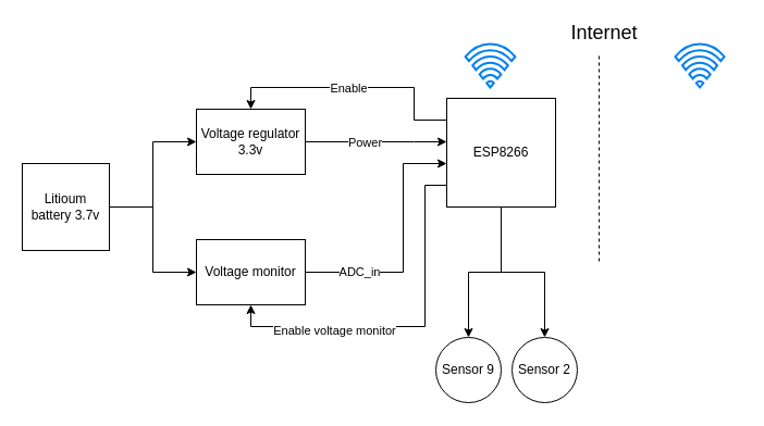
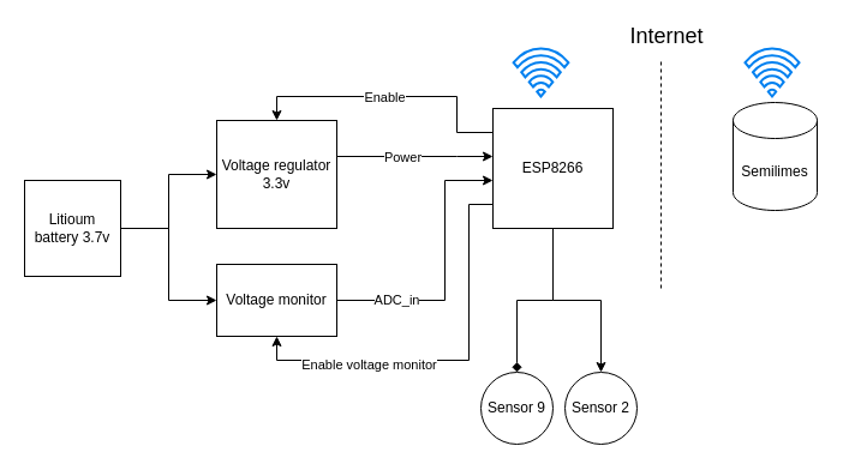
  <mxCell id="0" />
  <mxCell id="1" parent="0" />
- <mxCell id="2" style="edgeStyle=orthogonalEdgeStyle;rounded=0;orthogonalLoop=1;jettySize=auto;html=1;" edge="1" parent="1" source="8" target="15"><mxGeometry relative="1" as="geometry" /></mxCell>
+ <mxCell id="2" style="edgeStyle=orthogonalEdgeStyle;rounded=0;orthogonalLoop=1;jettySize=auto;html=1;endArrow=diamond;" edge="1" parent="1" source="8" target="15"><mxGeometry relative="1" as="geometry" /></mxCell>
  <mxCell id="3" style="edgeStyle=orthogonalEdgeStyle;rounded=0;orthogonalLoop=1;jettySize=auto;html=1;entryX=0.5;entryY=0;entryDx=0;entryDy=0;" edge="1" parent="1" source="8" target="16"><mxGeometry relative="1" as="geometry" /></mxCell>
  <mxCell id="4" style="edgeStyle=orthogonalEdgeStyle;rounded=0;orthogonalLoop=1;jettySize=auto;html=1;entryX=0.5;entryY=0;entryDx=0;entryDy=0;" edge="1" parent="1" source="8" target="14"><mxGeometry relative="1" as="geometry"><Array as="points"><mxPoint x="380" y="110" /><mxPoint x="380" y="80" /><mxPoint x="230" y="80" /></Array></mxGeometry></mxCell>
  <mxCell id="5" value="Enable" style="edgeLabel;html=1;align=center;verticalAlign=middle;resizable=0;points=[];" vertex="1" connectable="0" parent="4"><mxGeometry x="-0.146" y="-2" relative="1" as="geometry"><mxPoint x="-22.07" y="2" as="offset" /></mxGeometry></mxCell>
  <mxCell id="6" style="edgeStyle=orthogonalEdgeStyle;rounded=0;orthogonalLoop=1;jettySize=auto;html=1;entryX=0.5;entryY=1;entryDx=0;entryDy=0;" edge="1" parent="1" source="8" target="24"><mxGeometry relative="1" as="geometry"><Array as="points"><mxPoint x="390" y="170" /><mxPoint x="390" y="300" /><mxPoint x="230" y="300" /></Array></mxGeometry></mxCell>
  <mxCell id="7" value="Enable voltage monitor" style="edgeLabel;html=1;align=center;verticalAlign=middle;resizable=0;points=[];" vertex="1" connectable="0" parent="6"><mxGeometry x="0.209" y="3" relative="1" as="geometry"><mxPoint x="-34.48" as="offset" /></mxGeometry></mxCell>
  <mxCell id="8" value="ESP8266" style="whiteSpace=wrap;html=1;aspect=fixed;" vertex="1" parent="1"><mxGeometry x="410" y="90" width="100" height="100" as="geometry" /></mxCell>
  <mxCell id="9" style="edgeStyle=orthogonalEdgeStyle;rounded=0;orthogonalLoop=1;jettySize=auto;html=1;" edge="1" parent="1" source="11" target="14"><mxGeometry relative="1" as="geometry" /></mxCell>
  <mxCell id="10" style="edgeStyle=orthogonalEdgeStyle;rounded=0;orthogonalLoop=1;jettySize=auto;html=1;entryX=0;entryY=0.5;entryDx=0;entryDy=0;" edge="1" parent="1" source="11" target="24"><mxGeometry relative="1" as="geometry"><Array as="points"><mxPoint x="140" y="190" /><mxPoint x="140" y="250" /></Array></mxGeometry></mxCell>
  <mxCell id="11" value="Litioum battery 3.7v" style="whiteSpace=wrap;html=1;aspect=fixed;" vertex="1" parent="1"><mxGeometry x="20" y="150" width="80" height="80" as="geometry" /></mxCell>
  <mxCell id="12" style="edgeStyle=orthogonalEdgeStyle;rounded=0;orthogonalLoop=1;jettySize=auto;html=1;" edge="1" parent="1" source="14" target="8"><mxGeometry relative="1" as="geometry"><Array as="points"><mxPoint x="380" y="130" /><mxPoint x="380" y="130" /></Array></mxGeometry></mxCell>
  <mxCell id="13" value="Power" style="edgeLabel;html=1;align=center;verticalAlign=middle;resizable=0;points=[];" vertex="1" connectable="0" parent="12"><mxGeometry x="-0.167" relative="1" as="geometry"><mxPoint as="offset" /></mxGeometry></mxCell>
- <mxCell id="14" value="Voltage regulator 3.3v" style="rounded=0;whiteSpace=wrap;html=1;" vertex="1" parent="1"><mxGeometry x="180" y="100" width="100" height="60" as="geometry" /></mxCell>
+ <mxCell id="14" value="Voltage regulator 3.3v" style="rounded=0;whiteSpace=wrap;html=1;" vertex="1" parent="1"><mxGeometry x="180" y="100" width="100" height="90" as="geometry" /></mxCell>
  <mxCell id="15" value="Sensor 9" style="ellipse;whiteSpace=wrap;html=1;aspect=fixed;" vertex="1" parent="1"><mxGeometry x="400" y="310" width="60" height="60" as="geometry" /></mxCell>
  <mxCell id="16" value="Sensor 2" style="ellipse;whiteSpace=wrap;html=1;aspect=fixed;" vertex="1" parent="1"><mxGeometry x="470" y="310" width="60" height="60" as="geometry" /></mxCell>
  <mxCell id="17" value="" style="html=1;verticalLabelPosition=bottom;align=center;labelBackgroundColor=#ffffff;verticalAlign=top;strokeWidth=2;strokeColor=#0080F0;shadow=0;dashed=0;shape=mxgraph.ios7.icons.wifi;pointerEvents=1" vertex="1" parent="1"><mxGeometry x="427.15" y="40" width="45.7" height="40" as="geometry" /></mxCell>
  <mxCell id="18" value="" style="html=1;verticalLabelPosition=bottom;align=center;labelBackgroundColor=#ffffff;verticalAlign=top;strokeWidth=2;strokeColor=#0080F0;shadow=0;dashed=0;shape=mxgraph.ios7.icons.wifi;pointerEvents=1" vertex="1" parent="1"><mxGeometry x="620" y="40" width="45" height="40" as="geometry" /></mxCell>
+ <mxCell id="19" value="Semilimes" style="shape=cylinder3;whiteSpace=wrap;html=1;boundedLbl=1;backgroundOutline=1;size=15;" vertex="1" parent="1"><mxGeometry x="610" y="85" width="70" height="90" as="geometry" /></mxCell>
  <mxCell id="20" value="&lt;font style=&quot;font-size: 18px&quot;&gt;Internet&lt;/font&gt;" style="text;html=1;strokeColor=none;fillColor=none;align=center;verticalAlign=middle;whiteSpace=wrap;rounded=0;" vertex="1" parent="1"><mxGeometry x="530" y="20" width="50" height="20" as="geometry" /></mxCell>
  <mxCell id="21" value="" style="endArrow=none;dashed=1;html=1;" edge="1" parent="1"><mxGeometry width="50" height="50" relative="1" as="geometry"><mxPoint x="550" y="240" as="sourcePoint" /><mxPoint x="550" y="50" as="targetPoint" /></mxGeometry></mxCell>
  <mxCell id="22" style="edgeStyle=orthogonalEdgeStyle;rounded=0;orthogonalLoop=1;jettySize=auto;html=1;" edge="1" parent="1" source="24"><mxGeometry relative="1" as="geometry"><mxPoint x="410" y="150" as="targetPoint" /><Array as="points"><mxPoint x="370" y="250" /><mxPoint x="370" y="150" /><mxPoint x="410" y="150" /></Array></mxGeometry></mxCell>
  <mxCell id="23" value="ADC_in" style="edgeLabel;html=1;align=center;verticalAlign=middle;resizable=0;points=[];" vertex="1" connectable="0" parent="22"><mxGeometry x="0.075" y="-1" relative="1" as="geometry"><mxPoint x="-41.03" y="33.41" as="offset" /></mxGeometry></mxCell>
  <mxCell id="24" value="Voltage monitor" style="rounded=0;whiteSpace=wrap;html=1;" vertex="1" parent="1"><mxGeometry x="180" y="220" width="100" height="60" as="geometry" /></mxCell>
